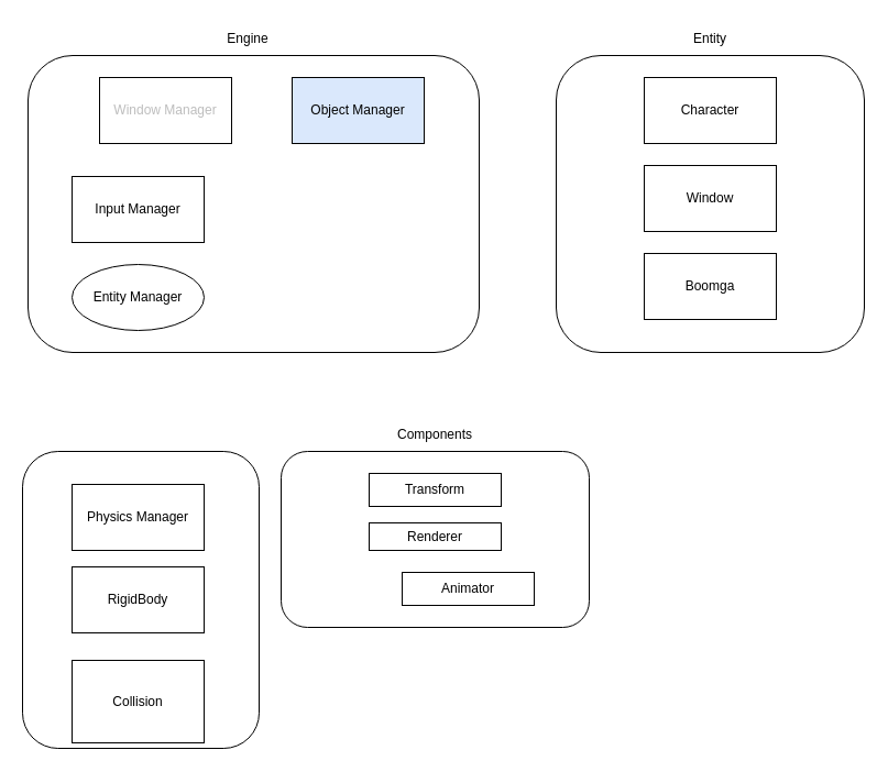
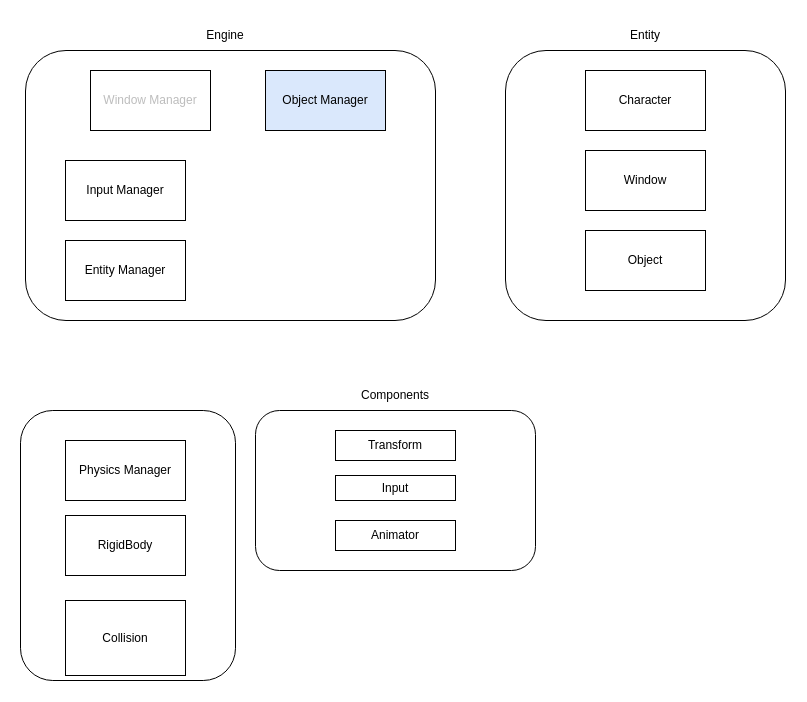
  <mxCell id="0" />
  <mxCell id="1" parent="0" />
  <mxCell id="2" value="" style="rounded=1;whiteSpace=wrap;html=1;" vertex="1" parent="1"><mxGeometry x="25" y="50" width="410" height="270" as="geometry" /></mxCell>
  <mxCell id="3" value="Engine" style="text;html=1;strokeColor=none;fillColor=none;align=center;verticalAlign=middle;whiteSpace=wrap;rounded=0;" vertex="1" parent="1"><mxGeometry x="65" y="20" width="320" height="30" as="geometry" /></mxCell>
  <mxCell id="4" value="&lt;font color=&quot;#bdbdbd&quot;&gt;Window Manager&lt;/font&gt;" style="rounded=0;whiteSpace=wrap;html=1;" vertex="1" parent="1"><mxGeometry x="90" y="70" width="120" height="60" as="geometry" /></mxCell>
  <mxCell id="5" value="Input Manager" style="rounded=0;whiteSpace=wrap;html=1;" vertex="1" parent="1"><mxGeometry x="65" y="160" width="120" height="60" as="geometry" /></mxCell>
- <mxCell id="6" value="Entity Manager" style="ellipse;whiteSpace=wrap;html=1;" vertex="1" parent="1"><mxGeometry x="65" y="240" width="120" height="60" as="geometry" /></mxCell>
+ <mxCell id="6" value="Entity Manager" style="rounded=0;whiteSpace=wrap;html=1;" vertex="1" parent="1"><mxGeometry x="65" y="240" width="120" height="60" as="geometry" /></mxCell>
  <mxCell id="7" value="Object Manager" style="rounded=0;whiteSpace=wrap;html=1;fillColor=#dae8fc;" vertex="1" parent="1"><mxGeometry x="265" y="70" width="120" height="60" as="geometry" /></mxCell>
  <mxCell id="8" value="" style="rounded=1;whiteSpace=wrap;html=1;" vertex="1" parent="1"><mxGeometry x="20" y="410" width="215" height="270" as="geometry" /></mxCell>
  <mxCell id="9" value="Physics Manager" style="rounded=0;whiteSpace=wrap;html=1;" vertex="1" parent="1"><mxGeometry x="65" y="440" width="120" height="60" as="geometry" /></mxCell>
  <mxCell id="10" value="RigidBody" style="rounded=0;whiteSpace=wrap;html=1;" vertex="1" parent="1"><mxGeometry x="65" y="515" width="120" height="60" as="geometry" /></mxCell>
  <mxCell id="11" value="Collision" style="rounded=0;whiteSpace=wrap;html=1;" vertex="1" parent="1"><mxGeometry x="65" y="600" width="120" height="75" as="geometry" /></mxCell>
  <mxCell id="12" value="" style="rounded=1;whiteSpace=wrap;html=1;" vertex="1" parent="1"><mxGeometry x="255" y="410" width="280" height="160" as="geometry" /></mxCell>
  <mxCell id="13" value="Components" style="text;html=1;strokeColor=none;fillColor=none;align=center;verticalAlign=middle;whiteSpace=wrap;rounded=0;" vertex="1" parent="1"><mxGeometry x="355" y="380" width="80" height="30" as="geometry" /></mxCell>
  <mxCell id="14" value="Transform" style="rounded=0;whiteSpace=wrap;html=1;" vertex="1" parent="1"><mxGeometry x="335" y="430" width="120" height="30" as="geometry" /></mxCell>
- <mxCell id="15" value="Renderer" style="rounded=0;whiteSpace=wrap;html=1;" vertex="1" parent="1"><mxGeometry x="335" y="475" width="120" height="25" as="geometry" /></mxCell>
- <mxCell id="16" value="Animator" style="rounded=0;whiteSpace=wrap;html=1;" vertex="1" parent="1"><mxGeometry x="365" y="520" width="120" height="30" as="geometry" /></mxCell>
+ <mxCell id="15" value="Input" style="rounded=0;whiteSpace=wrap;html=1;" vertex="1" parent="1"><mxGeometry x="335" y="475" width="120" height="25" as="geometry" /></mxCell>
+ <mxCell id="16" value="Animator" style="rounded=0;whiteSpace=wrap;html=1;" vertex="1" parent="1"><mxGeometry x="335" y="520" width="120" height="30" as="geometry" /></mxCell>
  <mxCell id="17" value="" style="rounded=1;whiteSpace=wrap;html=1;" vertex="1" parent="1"><mxGeometry x="505" y="50" width="280" height="270" as="geometry" /></mxCell>
  <mxCell id="18" value="Entity" style="text;html=1;strokeColor=none;fillColor=none;align=center;verticalAlign=middle;whiteSpace=wrap;rounded=0;" vertex="1" parent="1"><mxGeometry x="615" y="20" width="60" height="30" as="geometry" /></mxCell>
  <mxCell id="19" value="Character" style="rounded=0;whiteSpace=wrap;html=1;" vertex="1" parent="1"><mxGeometry x="585" y="70" width="120" height="60" as="geometry" /></mxCell>
  <mxCell id="20" value="Window" style="rounded=0;whiteSpace=wrap;html=1;" vertex="1" parent="1"><mxGeometry x="585" y="150" width="120" height="60" as="geometry" /></mxCell>
- <mxCell id="21" value="Boomga" style="rounded=0;whiteSpace=wrap;html=1;" vertex="1" parent="1"><mxGeometry x="585" y="230" width="120" height="60" as="geometry" /></mxCell>
+ <mxCell id="21" value="Object" style="rounded=0;whiteSpace=wrap;html=1;" vertex="1" parent="1"><mxGeometry x="585" y="230" width="120" height="60" as="geometry" /></mxCell>
